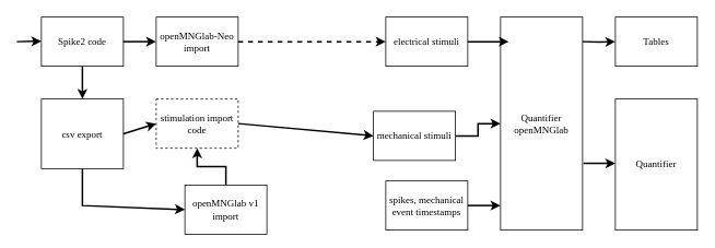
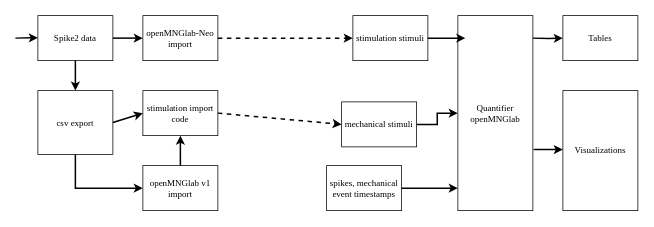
  <mxCell id="0" />
  <mxCell id="1" parent="0" />
- <mxCell id="2" value="Spike2 code" style="rounded=0;whiteSpace=wrap;html=1;fontFamily=Verdana;" vertex="1" parent="1"><mxGeometry x="50" y="20" width="100" height="60" as="geometry" /></mxCell>
+ <mxCell id="2" value="Spike2 data" style="rounded=0;whiteSpace=wrap;html=1;fontFamily=Verdana;" vertex="1" parent="1"><mxGeometry x="50" y="20" width="100" height="60" as="geometry" /></mxCell>
  <mxCell id="3" value="" style="endArrow=classic;html=1;rounded=0;fontFamily=Verdana;strokeWidth=2;exitX=0.5;exitY=1;exitDx=0;exitDy=0;" edge="1" parent="1" source="2" target="4"><mxGeometry width="50" height="50" relative="1" as="geometry"><mxPoint x="200" y="140" as="sourcePoint" /><mxPoint x="250" y="90" as="targetPoint" /></mxGeometry></mxCell>
  <mxCell id="4" value="csv export" style="rounded=0;whiteSpace=wrap;html=1;fontFamily=Verdana;" vertex="1" parent="1"><mxGeometry x="50" y="120" width="100" height="85" as="geometry" /></mxCell>
  <mxCell id="5" value="" style="edgeStyle=orthogonalEdgeStyle;rounded=0;orthogonalLoop=1;jettySize=auto;html=1;fontFamily=Verdana;fontSize=12;strokeWidth=2;" edge="1" parent="1" source="6" target="10"><mxGeometry relative="1" as="geometry" /></mxCell>
- <mxCell id="6" value="openMNGlab v1 import" style="rounded=0;whiteSpace=wrap;html=1;fontFamily=Verdana;" vertex="1" parent="1"><mxGeometry x="225" y="225" width="100" height="60" as="geometry" /></mxCell>
- <mxCell id="7" value="spikes, mechanical event timestamps" style="rounded=0;whiteSpace=wrap;html=1;fontFamily=Verdana;fontSize=12;" vertex="1" parent="1"><mxGeometry x="470" y="220" width="100" height="60" as="geometry" /></mxCell>
+ <mxCell id="6" value="openMNGlab v1 import" style="rounded=0;whiteSpace=wrap;html=1;fontFamily=Verdana;" vertex="1" parent="1"><mxGeometry x="190" y="220" width="100" height="60" as="geometry" /></mxCell>
+ <mxCell id="7" value="spikes, mechanical event timestamps" style="rounded=0;whiteSpace=wrap;html=1;fontFamily=Verdana;fontSize=12;" vertex="1" parent="1"><mxGeometry x="435" y="220" width="100" height="60" as="geometry" /></mxCell>
  <mxCell id="8" value="openMNGlab-Neo import" style="rounded=0;whiteSpace=wrap;html=1;fontFamily=Verdana;fontSize=12;" vertex="1" parent="1"><mxGeometry x="190" y="20" width="100" height="60" as="geometry" /></mxCell>
- <mxCell id="9" value="electrical stimuli" style="rounded=0;whiteSpace=wrap;html=1;fontFamily=Verdana;fontSize=12;" vertex="1" parent="1"><mxGeometry x="470" y="20" width="100" height="60" as="geometry" /></mxCell>
- <mxCell id="10" value="stimulation import code" style="rounded=0;whiteSpace=wrap;html=1;fontFamily=Verdana;fontSize=12;dashed=1;" vertex="1" parent="1"><mxGeometry x="190" y="120" width="100" height="60" as="geometry" /></mxCell>
+ <mxCell id="9" value="stimulation stimuli" style="rounded=0;whiteSpace=wrap;html=1;fontFamily=Verdana;fontSize=12;" vertex="1" parent="1"><mxGeometry x="470" y="20" width="100" height="60" as="geometry" /></mxCell>
+ <mxCell id="10" value="stimulation import code" style="rounded=0;whiteSpace=wrap;html=1;fontFamily=Verdana;fontSize=12;" vertex="1" parent="1"><mxGeometry x="190" y="120" width="100" height="60" as="geometry" /></mxCell>
  <mxCell id="11" value="" style="edgeStyle=orthogonalEdgeStyle;rounded=0;orthogonalLoop=1;jettySize=auto;html=1;fontFamily=Verdana;fontSize=12;strokeWidth=2;entryX=0;entryY=0.5;entryDx=0;entryDy=0;" edge="1" parent="1" source="12" target="14"><mxGeometry relative="1" as="geometry"><mxPoint x="610" y="180" as="targetPoint" /></mxGeometry></mxCell>
  <mxCell id="12" value="mechanical stimuli" style="rounded=0;whiteSpace=wrap;html=1;fontFamily=Verdana;fontSize=12;" vertex="1" parent="1"><mxGeometry x="455" y="135" width="100" height="60" as="geometry" /></mxCell>
  <mxCell id="13" value="" style="endArrow=classic;html=1;rounded=0;fontFamily=Verdana;strokeWidth=2;exitX=1;exitY=0.5;exitDx=0;exitDy=0;entryX=0;entryY=0.5;entryDx=0;entryDy=0;" edge="1" parent="1" source="2" target="8"><mxGeometry width="50" height="50" relative="1" as="geometry"><mxPoint x="120" y="90" as="sourcePoint" /><mxPoint x="120" y="130" as="targetPoint" /></mxGeometry></mxCell>
  <mxCell id="14" value="Quantifier openMNGlab" style="rounded=0;whiteSpace=wrap;html=1;fontFamily=Verdana;fontSize=12;" vertex="1" parent="1"><mxGeometry x="610" y="20" width="100" height="260" as="geometry" /></mxCell>
  <mxCell id="15" value="" style="endArrow=classic;html=1;rounded=0;fontFamily=Verdana;strokeWidth=2;exitX=1;exitY=0.5;exitDx=0;exitDy=0;entryX=0;entryY=0.5;entryDx=0;entryDy=0;" edge="1" parent="1" source="4" target="10"><mxGeometry width="50" height="50" relative="1" as="geometry"><mxPoint x="190" y="70" as="sourcePoint" /><mxPoint x="240" y="70" as="targetPoint" /></mxGeometry></mxCell>
- <mxCell id="16" value="" style="endArrow=classic;html=1;rounded=0;fontFamily=Verdana;strokeWidth=2;exitX=1;exitY=0.5;exitDx=0;exitDy=0;entryX=0;entryY=0.5;entryDx=0;entryDy=0;" edge="1" parent="1" source="10" target="12"><mxGeometry width="50" height="50" relative="1" as="geometry"><mxPoint x="170" y="80" as="sourcePoint" /><mxPoint x="220" y="80" as="targetPoint" /></mxGeometry></mxCell>
+ <mxCell id="16" value="" style="endArrow=classic;html=1;rounded=0;fontFamily=Verdana;strokeWidth=2;exitX=1;exitY=0.5;exitDx=0;exitDy=0;entryX=0;entryY=0.5;entryDx=0;entryDy=0;dashed=1;" edge="1" parent="1" source="10" target="12"><mxGeometry width="50" height="50" relative="1" as="geometry"><mxPoint x="170" y="80" as="sourcePoint" /><mxPoint x="220" y="80" as="targetPoint" /></mxGeometry></mxCell>
  <mxCell id="17" value="" style="endArrow=classic;html=1;rounded=0;fontFamily=Verdana;strokeWidth=2;exitX=0.5;exitY=1;exitDx=0;exitDy=0;entryX=0;entryY=0.5;entryDx=0;entryDy=0;" edge="1" parent="1" source="4" target="6"><mxGeometry width="50" height="50" relative="1" as="geometry"><mxPoint x="180" y="160" as="sourcePoint" /><mxPoint x="230" y="160" as="targetPoint" /><Array as="points"><mxPoint x="100" y="250" /></Array></mxGeometry></mxCell>
  <mxCell id="18" value="" style="edgeStyle=orthogonalEdgeStyle;rounded=0;orthogonalLoop=1;jettySize=auto;html=1;fontFamily=Verdana;fontSize=12;strokeWidth=2;exitX=1;exitY=0.5;exitDx=0;exitDy=0;" edge="1" parent="1" source="9"><mxGeometry relative="1" as="geometry"><mxPoint x="620" y="60" as="sourcePoint" /><mxPoint x="620" y="50" as="targetPoint" /></mxGeometry></mxCell>
  <mxCell id="19" value="" style="edgeStyle=orthogonalEdgeStyle;rounded=0;orthogonalLoop=1;jettySize=auto;html=1;fontFamily=Verdana;fontSize=12;strokeWidth=2;exitX=1;exitY=0.5;exitDx=0;exitDy=0;" edge="1" parent="1" source="7"><mxGeometry relative="1" as="geometry"><mxPoint x="660" y="260" as="sourcePoint" /><mxPoint x="610" y="250" as="targetPoint" /></mxGeometry></mxCell>
  <mxCell id="20" value="" style="endArrow=classic;html=1;rounded=0;fontFamily=Verdana;strokeWidth=2;entryX=0;entryY=0.5;entryDx=0;entryDy=0;exitX=1;exitY=0.5;exitDx=0;exitDy=0;" edge="1" parent="1"><mxGeometry width="50" height="50" relative="1" as="geometry"><mxPoint x="20" y="50" as="sourcePoint" /><mxPoint x="50" y="49.5" as="targetPoint" /></mxGeometry></mxCell>
  <mxCell id="21" value="" style="endArrow=classic;html=1;rounded=0;fontFamily=Verdana;strokeWidth=2;entryX=0;entryY=0.5;entryDx=0;entryDy=0;exitX=1;exitY=0.5;exitDx=0;exitDy=0;endFill=1;dashed=1;" edge="1" parent="1" source="8" target="9"><mxGeometry width="50" height="50" relative="1" as="geometry"><mxPoint x="310" y="50" as="sourcePoint" /><mxPoint x="400" y="50" as="targetPoint" /></mxGeometry></mxCell>
  <mxCell id="22" value="Tables" style="rounded=0;whiteSpace=wrap;html=1;fontFamily=Verdana;fontSize=12;" vertex="1" parent="1"><mxGeometry x="750" y="20" width="100" height="60" as="geometry" /></mxCell>
- <mxCell id="23" value="Quantifier" style="rounded=0;whiteSpace=wrap;html=1;fontFamily=Verdana;fontSize=12;" vertex="1" parent="1"><mxGeometry x="750" y="120" width="100" height="160" as="geometry" /></mxCell>
+ <mxCell id="23" value="Visualizations" style="rounded=0;whiteSpace=wrap;html=1;fontFamily=Verdana;fontSize=12;" vertex="1" parent="1"><mxGeometry x="750" y="120" width="100" height="160" as="geometry" /></mxCell>
  <mxCell id="24" value="" style="edgeStyle=orthogonalEdgeStyle;rounded=0;orthogonalLoop=1;jettySize=auto;html=1;fontFamily=Verdana;fontSize=12;strokeWidth=2;entryX=0;entryY=0.5;entryDx=0;entryDy=0;" edge="1" parent="1" target="22"><mxGeometry relative="1" as="geometry"><mxPoint x="710" y="50" as="sourcePoint" /><mxPoint x="740" y="-20" as="targetPoint" /></mxGeometry></mxCell>
  <mxCell id="25" value="" style="edgeStyle=orthogonalEdgeStyle;rounded=0;orthogonalLoop=1;jettySize=auto;html=1;fontFamily=Verdana;fontSize=12;strokeWidth=2;exitX=1.01;exitY=0.687;exitDx=0;exitDy=0;exitPerimeter=0;" edge="1" parent="1" source="14"><mxGeometry relative="1" as="geometry"><mxPoint x="720" y="199.5" as="sourcePoint" /><mxPoint x="750" y="199.5" as="targetPoint" /></mxGeometry></mxCell>
